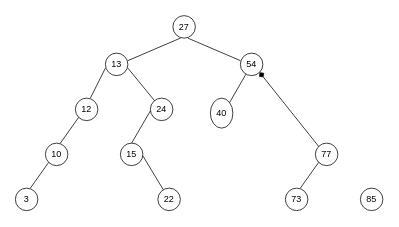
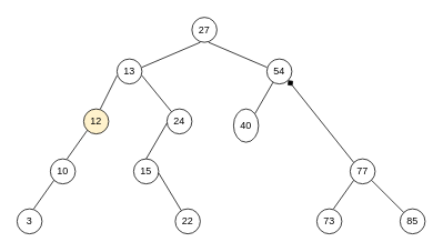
  <mxCell id="0" />
  <mxCell id="1" parent="0" />
  <mxCell id="2" value="27" style="ellipse;whiteSpace=wrap;html=1;aspect=fixed;" parent="1" vertex="1"><mxGeometry x="230" y="20" width="30" height="30" as="geometry" /></mxCell>
  <mxCell id="3" value="" style="endArrow=none;html=1;rounded=0;" parent="1" edge="1"><mxGeometry width="50" height="50" relative="1" as="geometry"><mxPoint x="170" y="80" as="sourcePoint" /><mxPoint x="240" y="50" as="targetPoint" /></mxGeometry></mxCell>
  <mxCell id="4" value="" style="endArrow=none;html=1;rounded=0;" parent="1" edge="1"><mxGeometry width="50" height="50" relative="1" as="geometry"><mxPoint x="320" y="80" as="sourcePoint" /><mxPoint x="250" y="50" as="targetPoint" /></mxGeometry></mxCell>
  <mxCell id="5" value="13" style="ellipse;whiteSpace=wrap;html=1;aspect=fixed;" parent="1" vertex="1"><mxGeometry x="140" y="70" width="30" height="30" as="geometry" /></mxCell>
  <mxCell id="6" value="54" style="ellipse;whiteSpace=wrap;html=1;aspect=fixed;" parent="1" vertex="1"><mxGeometry x="320" y="70" width="30" height="30" as="geometry" /></mxCell>
- <mxCell id="7" value="12" style="ellipse;whiteSpace=wrap;html=1;aspect=fixed;" parent="1" vertex="1"><mxGeometry x="100" y="130" width="30" height="30" as="geometry" /></mxCell>
+ <mxCell id="7" value="12" style="ellipse;whiteSpace=wrap;html=1;aspect=fixed;fillColor=#fff2cc;" parent="1" vertex="1"><mxGeometry x="100" y="130" width="30" height="30" as="geometry" /></mxCell>
  <mxCell id="8" value="10" style="ellipse;whiteSpace=wrap;html=1;aspect=fixed;" parent="1" vertex="1"><mxGeometry x="60" y="190" width="30" height="30" as="geometry" /></mxCell>
  <mxCell id="9" value="3" style="ellipse;whiteSpace=wrap;html=1;aspect=fixed;" parent="1" vertex="1"><mxGeometry x="20" y="250" width="30" height="30" as="geometry" /></mxCell>
  <mxCell id="10" value="24" style="ellipse;whiteSpace=wrap;html=1;aspect=fixed;" parent="1" vertex="1"><mxGeometry x="200" y="130" width="30" height="30" as="geometry" /></mxCell>
  <mxCell id="11" value="15" style="ellipse;whiteSpace=wrap;html=1;aspect=fixed;" parent="1" vertex="1"><mxGeometry x="160" y="190" width="30" height="30" as="geometry" /></mxCell>
  <mxCell id="12" value="22" style="ellipse;whiteSpace=wrap;html=1;aspect=fixed;" parent="1" vertex="1"><mxGeometry x="210" y="250" width="30" height="30" as="geometry" /></mxCell>
  <mxCell id="13" value="40" style="ellipse;whiteSpace=wrap;html=1;aspect=fixed;" parent="1" vertex="1"><mxGeometry x="280" y="130" width="30" height="40" as="geometry" /></mxCell>
  <mxCell id="14" value="77" style="ellipse;whiteSpace=wrap;html=1;aspect=fixed;" parent="1" vertex="1"><mxGeometry x="420" y="190" width="30" height="30" as="geometry" /></mxCell>
  <mxCell id="15" value="73" style="ellipse;whiteSpace=wrap;html=1;aspect=fixed;" parent="1" vertex="1"><mxGeometry x="380" y="250" width="30" height="30" as="geometry" /></mxCell>
  <mxCell id="16" value="85" style="ellipse;whiteSpace=wrap;html=1;aspect=fixed;" parent="1" vertex="1"><mxGeometry x="480" y="250" width="30" height="30" as="geometry" /></mxCell>
  <mxCell id="17" value="" style="endArrow=none;html=1;rounded=0;exitX=0.667;exitY=0;exitDx=0;exitDy=0;exitPerimeter=0;" parent="1" source="7" edge="1"><mxGeometry width="50" height="50" relative="1" as="geometry"><mxPoint x="70" y="120" as="sourcePoint" /><mxPoint x="140" y="90" as="targetPoint" /></mxGeometry></mxCell>
  <mxCell id="18" value="" style="endArrow=none;html=1;rounded=0;exitX=0.667;exitY=0;exitDx=0;exitDy=0;exitPerimeter=0;entryX=0;entryY=1;entryDx=0;entryDy=0;" parent="1" edge="1" target="7"><mxGeometry width="50" height="50" relative="1" as="geometry"><mxPoint x="80" y="190" as="sourcePoint" /><mxPoint x="100" y="150" as="targetPoint" /></mxGeometry></mxCell>
  <mxCell id="19" value="" style="endArrow=none;html=1;rounded=0;exitX=0.667;exitY=0;exitDx=0;exitDy=0;exitPerimeter=0;entryX=0;entryY=1;entryDx=0;entryDy=0;" parent="1" edge="1" target="8"><mxGeometry width="50" height="50" relative="1" as="geometry"><mxPoint x="40" y="250" as="sourcePoint" /><mxPoint x="60" y="210" as="targetPoint" /></mxGeometry></mxCell>
  <mxCell id="20" value="" style="endArrow=none;html=1;rounded=0;" parent="1" source="10" edge="1"><mxGeometry width="50" height="50" relative="1" as="geometry"><mxPoint x="150" y="130" as="sourcePoint" /><mxPoint x="170" y="90" as="targetPoint" /></mxGeometry></mxCell>
  <mxCell id="21" value="" style="endArrow=none;html=1;rounded=0;exitX=0.5;exitY=0;exitDx=0;exitDy=0;" parent="1" source="11" edge="1"><mxGeometry width="50" height="50" relative="1" as="geometry"><mxPoint x="236" y="190" as="sourcePoint" /><mxPoint x="200" y="147" as="targetPoint" /></mxGeometry></mxCell>
  <mxCell id="22" value="" style="endArrow=none;html=1;rounded=0;" parent="1" source="12" edge="1"><mxGeometry width="50" height="50" relative="1" as="geometry"><mxPoint x="165" y="250" as="sourcePoint" /><mxPoint x="190" y="207" as="targetPoint" /></mxGeometry></mxCell>
  <mxCell id="23" value="" style="endArrow=none;html=1;rounded=0;exitX=1;exitY=0;exitDx=0;exitDy=0;" parent="1" source="13" target="6" edge="1"><mxGeometry width="50" height="50" relative="1" as="geometry"><mxPoint x="302.5" y="143" as="sourcePoint" /><mxPoint x="327.5" y="100" as="targetPoint" /></mxGeometry></mxCell>
  <mxCell id="24" value="" style="endArrow=diamond;html=1;rounded=0;exitX=0;exitY=0;exitDx=0;exitDy=0;entryX=1;entryY=1;entryDx=0;entryDy=0;" parent="1" source="14" target="6" edge="1"><mxGeometry width="50" height="50" relative="1" as="geometry"><mxPoint x="425" y="190" as="sourcePoint" /><mxPoint x="394.341" y="156.736" as="targetPoint" /></mxGeometry></mxCell>
+ <mxCell id="25" value="" style="endArrow=none;html=1;rounded=0;exitX=0;exitY=0;exitDx=0;exitDy=0;" parent="1" source="16" target="14" edge="1"><mxGeometry width="50" height="50" relative="1" as="geometry"><mxPoint x="480" y="250" as="sourcePoint" /><mxPoint x="450" y="213" as="targetPoint" /></mxGeometry></mxCell>
  <mxCell id="26" value="" style="endArrow=none;html=1;rounded=0;exitX=0.667;exitY=0;exitDx=0;exitDy=0;exitPerimeter=0;entryX=0;entryY=1;entryDx=0;entryDy=0;" parent="1" source="15" target="14" edge="1"><mxGeometry width="50" height="50" relative="1" as="geometry"><mxPoint x="458" y="250" as="sourcePoint" /><mxPoint x="420" y="212" as="targetPoint" /></mxGeometry></mxCell>
